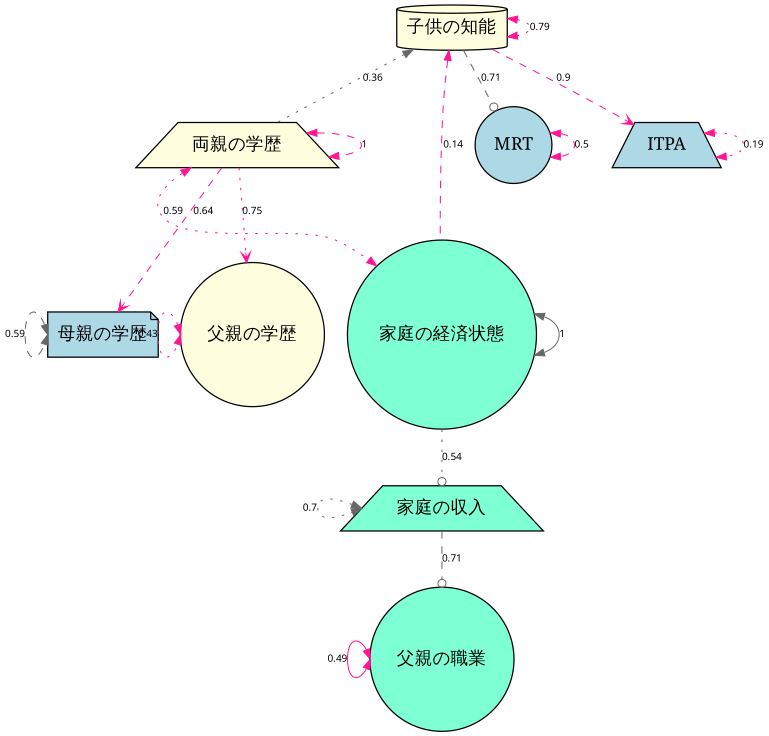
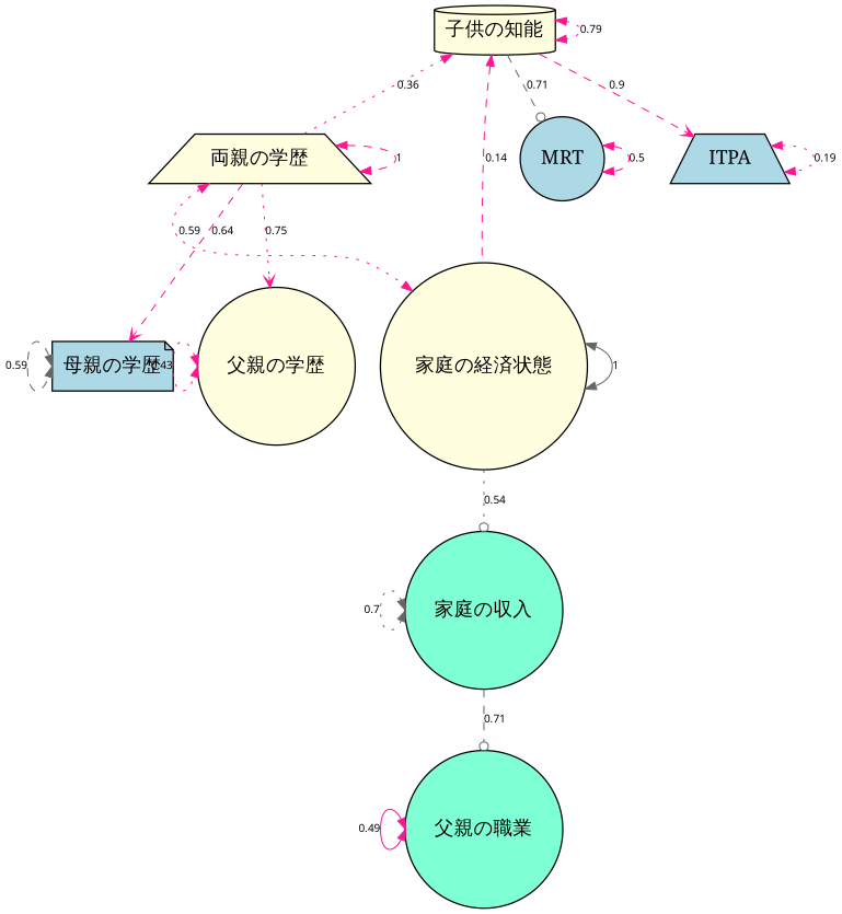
  digraph {
    ordering=out
    rankdir=TB
    node [fillcolor=lightyellow shape=circle style=filled fontname=serif fontsize=14]
    edge [arrowsize=0.8 color=deeppink dir=both fontname=sans fontsize=8 penwidth=0.8 style=dashed]
    "両親の学歴" [shape=trapezium fontname="" fontsize=""]
-   "家庭の経済状態" [fillcolor=aquamarine fontname="" fontsize=""]
+   "家庭の経済状態" [fontname="" fontsize=""]
    "母親の学歴" [fillcolor=lightblue shape=note]
    "父親の学歴"
-   "家庭の収入" [fillcolor=aquamarine shape=trapezium]
+   "家庭の収入" [fillcolor=aquamarine]
    "父親の職業" [fillcolor=aquamarine]
    "子供の知能" [shape=cylinder fontname="" fontsize=""]
    MRT [fillcolor=lightblue]
    ITPA [fillcolor=lightblue shape=trapezium]
    "両親の学歴" -> "両親の学歴" [label=1]
    "両親の学歴" -> "家庭の経済状態" [label=0.59 style=dotted]
    "両親の学歴" -> "母親の学歴" [arrowhead=vee label=0.64 dir=""]
    "両親の学歴" -> "父親の学歴" [arrowhead=vee label=0.75 style=dotted dir=""]
    "家庭の経済状態" -> "家庭の経済状態" [color=gray40 label=1 style=bold]
    "家庭の経済状態" -> "家庭の収入" [arrowhead=odot color=gray40 label=0.54 style=dotted dir=""]
    "母親の学歴" -> "母親の学歴" [color=gray40 headport=w label=0.59 tailport=w]
    "父親の学歴" -> "父親の学歴" [headport=w label=0.43 style=dotted tailport=w]
    "家庭の収入" -> "家庭の収入" [color=gray40 headport=w label=0.7 style=dotted tailport=w]
    "家庭の収入" -> "父親の職業" [arrowhead=odot color=gray40 label=0.71 dir=""]
    "父親の職業" -> "父親の職業" [headport=w label=0.49 style=bold tailport=w]
-   "子供の知能" -> "両親の学歴" [color=gray40 dir=back label=0.36 style=dotted]
+   "子供の知能" -> "両親の学歴" [dir=back label=0.36 style=dotted]
    "子供の知能" -> "家庭の経済状態" [dir=back label=0.14]
    "子供の知能" -> "子供の知能" [label=0.79 style=dotted]
    "子供の知能" -> MRT [arrowhead=odot color=gray40 label=0.71 dir=""]
    "子供の知能" -> ITPA [arrowhead=vee label=0.9 dir=""]
    MRT -> MRT [label=0.5]
    ITPA -> ITPA [label=0.19 style=dotted]
  }
